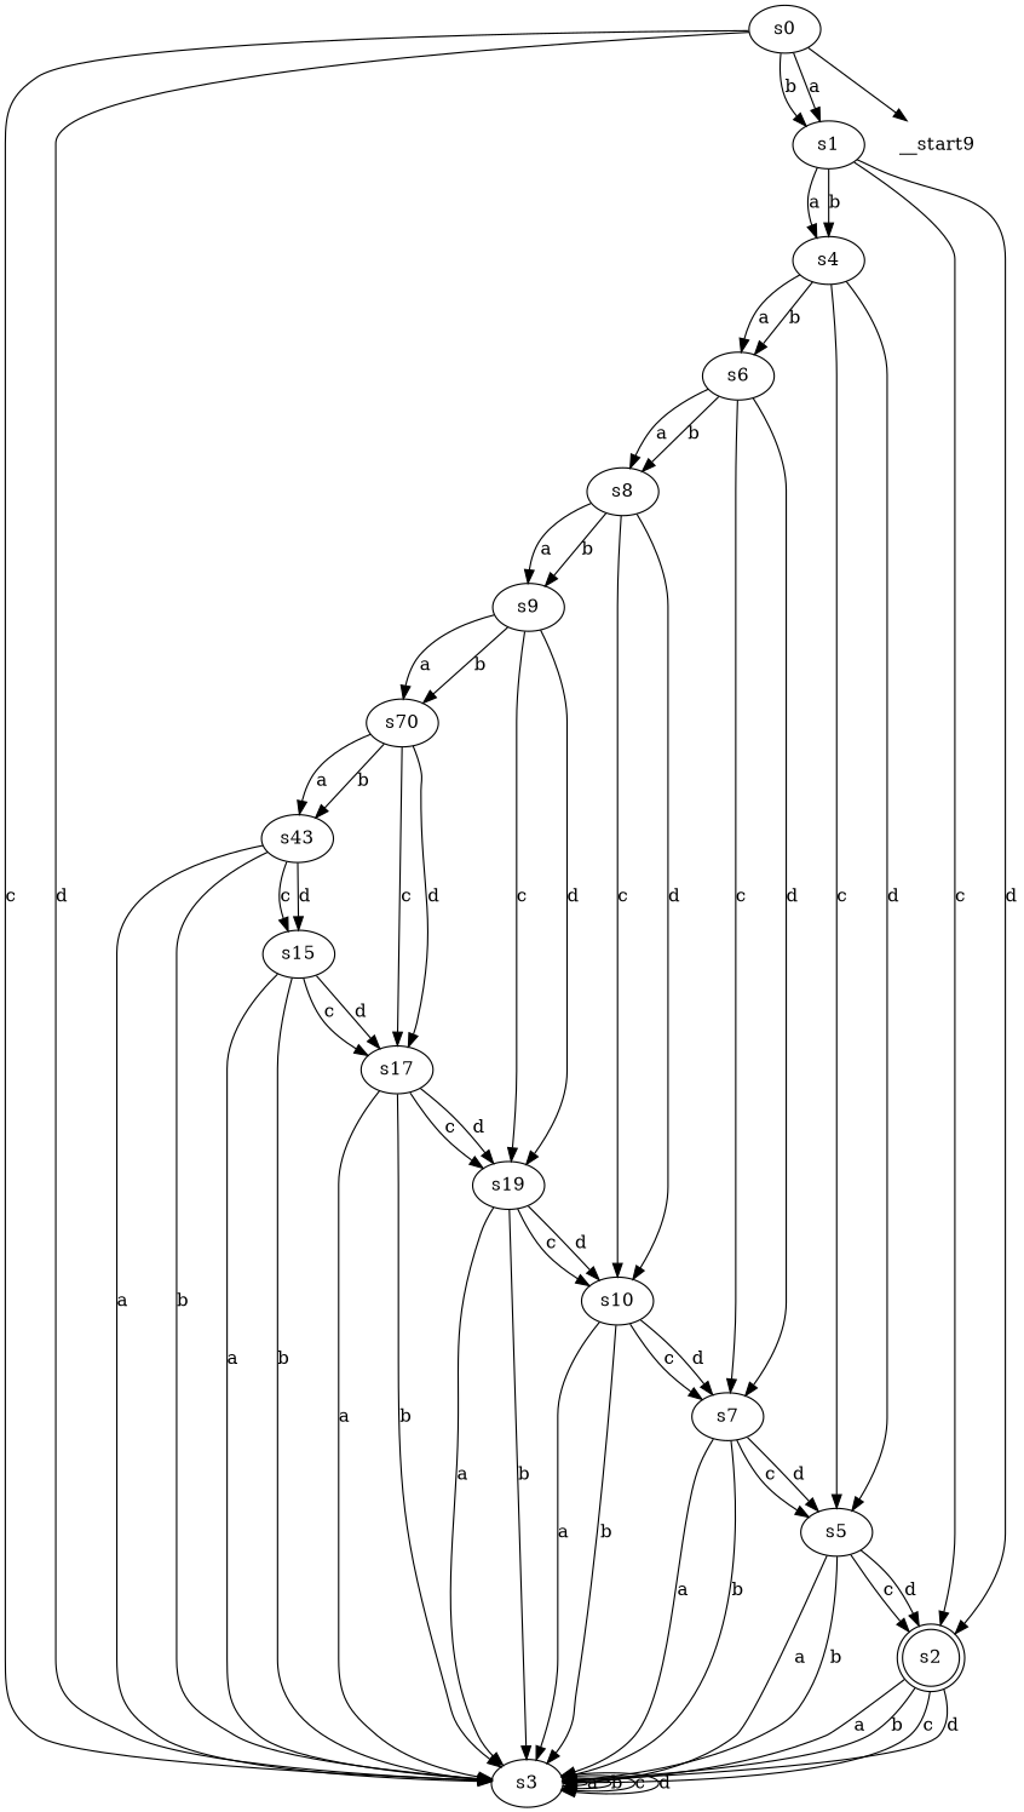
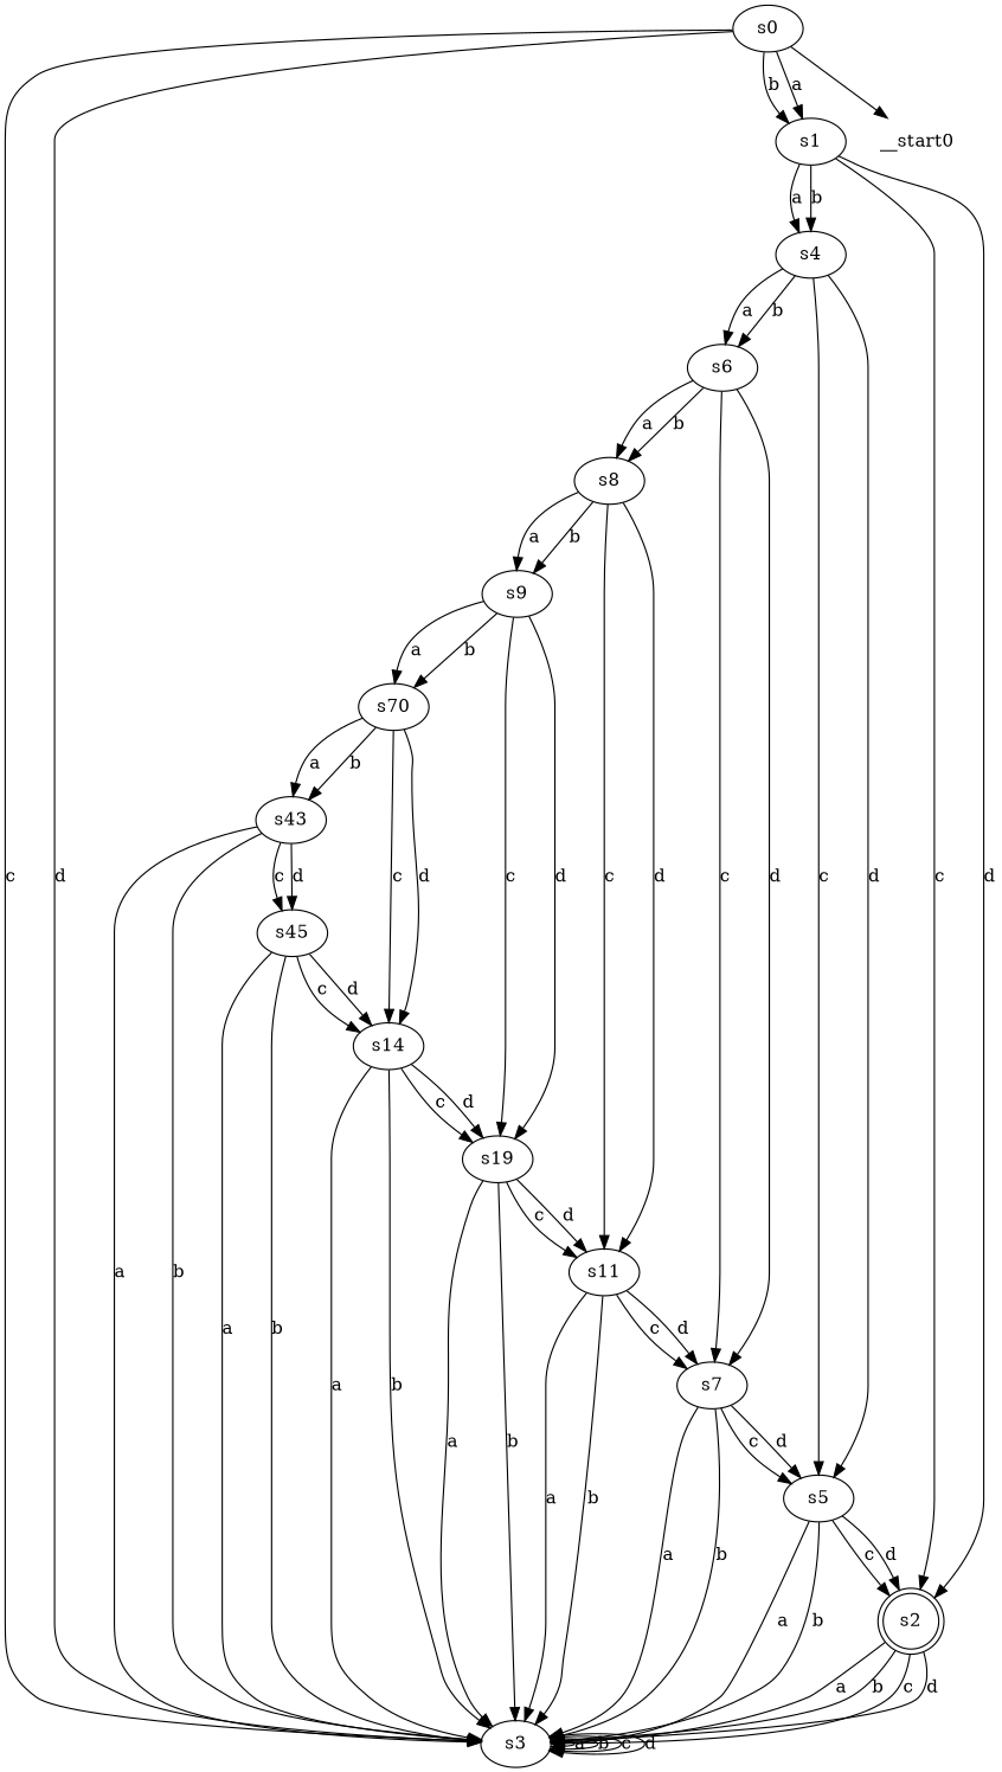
  digraph {
    n1 [label=s0]
    n2 [label=s1]
    n3 [label=s3]
-   __start0 [shape=none label=__start9]
+   __start0 [shape=none]
    n5 [label=s2 shape=doublecircle]
    n6 [label=s4]
    n7 [label=s5]
    n8 [label=s6]
    n9 [label=s7]
    n10 [label=s8]
    n11 [label=s9]
-   n12 [label=s10]
+   n12 [label=s11]
    n13 [label=s70]
    n14 [label=s19]
    n15 [label=s43]
-   n16 [label=s17]
-   n17 [label=s15]
+   n16 [label=s14]
+   n17 [label=s45]
    n1 -> n2 [label=a]
    n1 -> n2 [label=b]
    n1 -> n3 [label=c]
    n1 -> n3 [label=d]
    n1 -> __start0
    n2 -> n5 [label=c]
    n2 -> n5 [label=d]
    n2 -> n6 [label=a]
    n2 -> n6 [label=b]
    n3 -> n3 [label=a]
    n3 -> n3 [label=b]
    n3 -> n3 [label=c]
    n3 -> n3 [label=d]
    n5 -> n3 [label=a]
    n5 -> n3 [label=b]
    n5 -> n3 [label=c]
    n5 -> n3 [label=d]
    n6 -> n7 [label=c]
    n6 -> n7 [label=d]
    n6 -> n8 [label=a]
    n6 -> n8 [label=b]
    n7 -> n3 [label=a]
    n7 -> n3 [label=b]
    n7 -> n5 [label=c]
    n7 -> n5 [label=d]
    n8 -> n9 [label=c]
    n8 -> n9 [label=d]
    n8 -> n10 [label=a]
    n8 -> n10 [label=b]
    n9 -> n3 [label=a]
    n9 -> n3 [label=b]
    n9 -> n7 [label=c]
    n9 -> n7 [label=d]
    n10 -> n11 [label=a]
    n10 -> n11 [label=b]
    n10 -> n12 [label=c]
    n10 -> n12 [label=d]
    n11 -> n13 [label=a]
    n11 -> n13 [label=b]
    n11 -> n14 [label=c]
    n11 -> n14 [label=d]
    n12 -> n3 [label=a]
    n12 -> n3 [label=b]
    n12 -> n9 [label=c]
    n12 -> n9 [label=d]
    n13 -> n15 [label=a]
    n13 -> n15 [label=b]
    n13 -> n16 [label=c]
    n13 -> n16 [label=d]
    n14 -> n3 [label=a]
    n14 -> n3 [label=b]
    n14 -> n12 [label=c]
    n14 -> n12 [label=d]
    n15 -> n3 [label=a]
    n15 -> n3 [label=b]
    n15 -> n17 [label=c]
    n15 -> n17 [label=d]
    n16 -> n3 [label=a]
    n16 -> n3 [label=b]
    n16 -> n14 [label=c]
    n16 -> n14 [label=d]
    n17 -> n3 [label=a]
    n17 -> n3 [label=b]
    n17 -> n16 [label=c]
    n17 -> n16 [label=d]
  }
